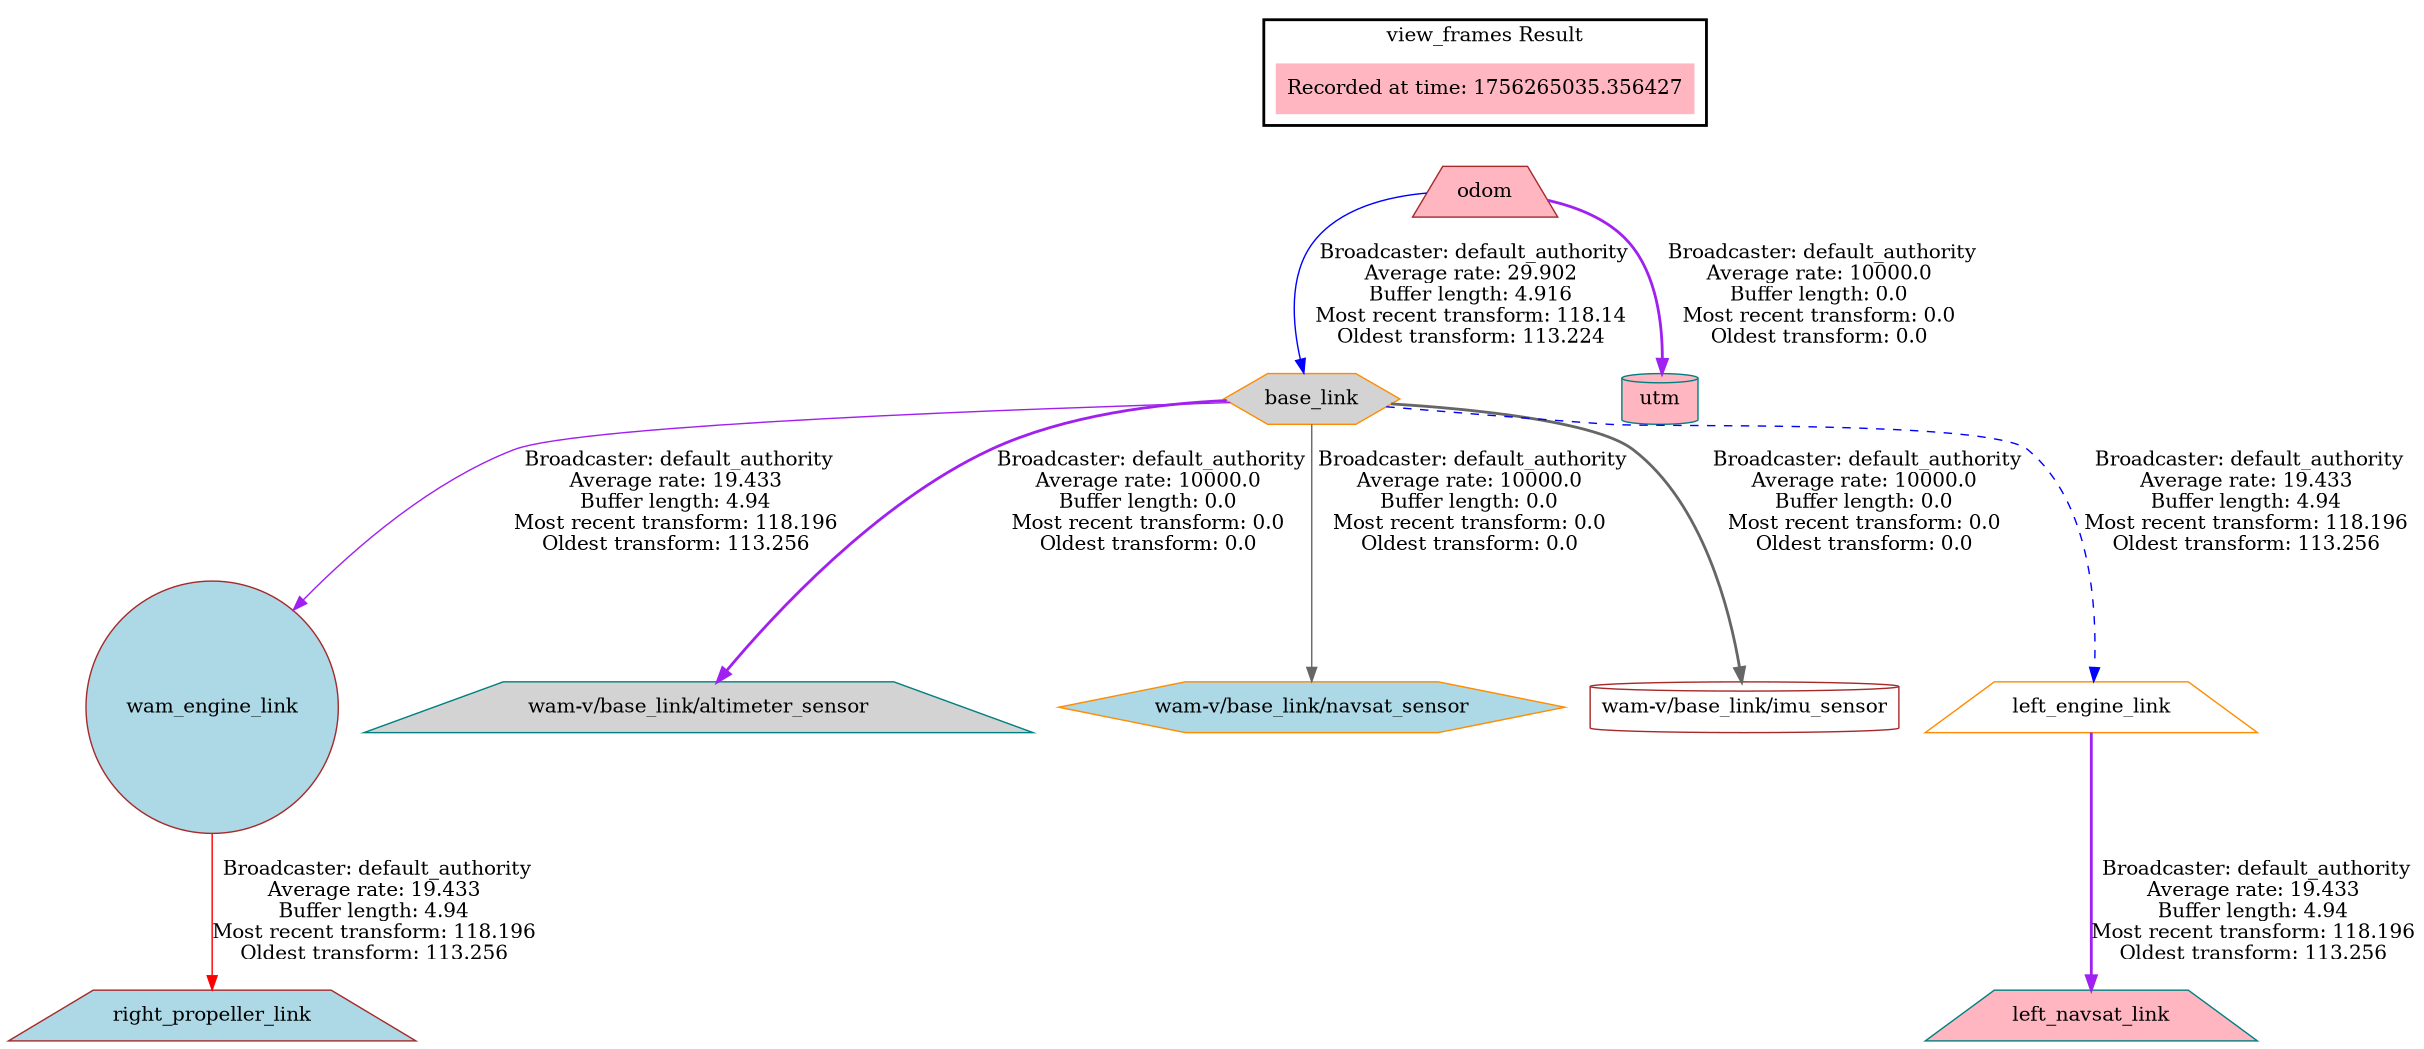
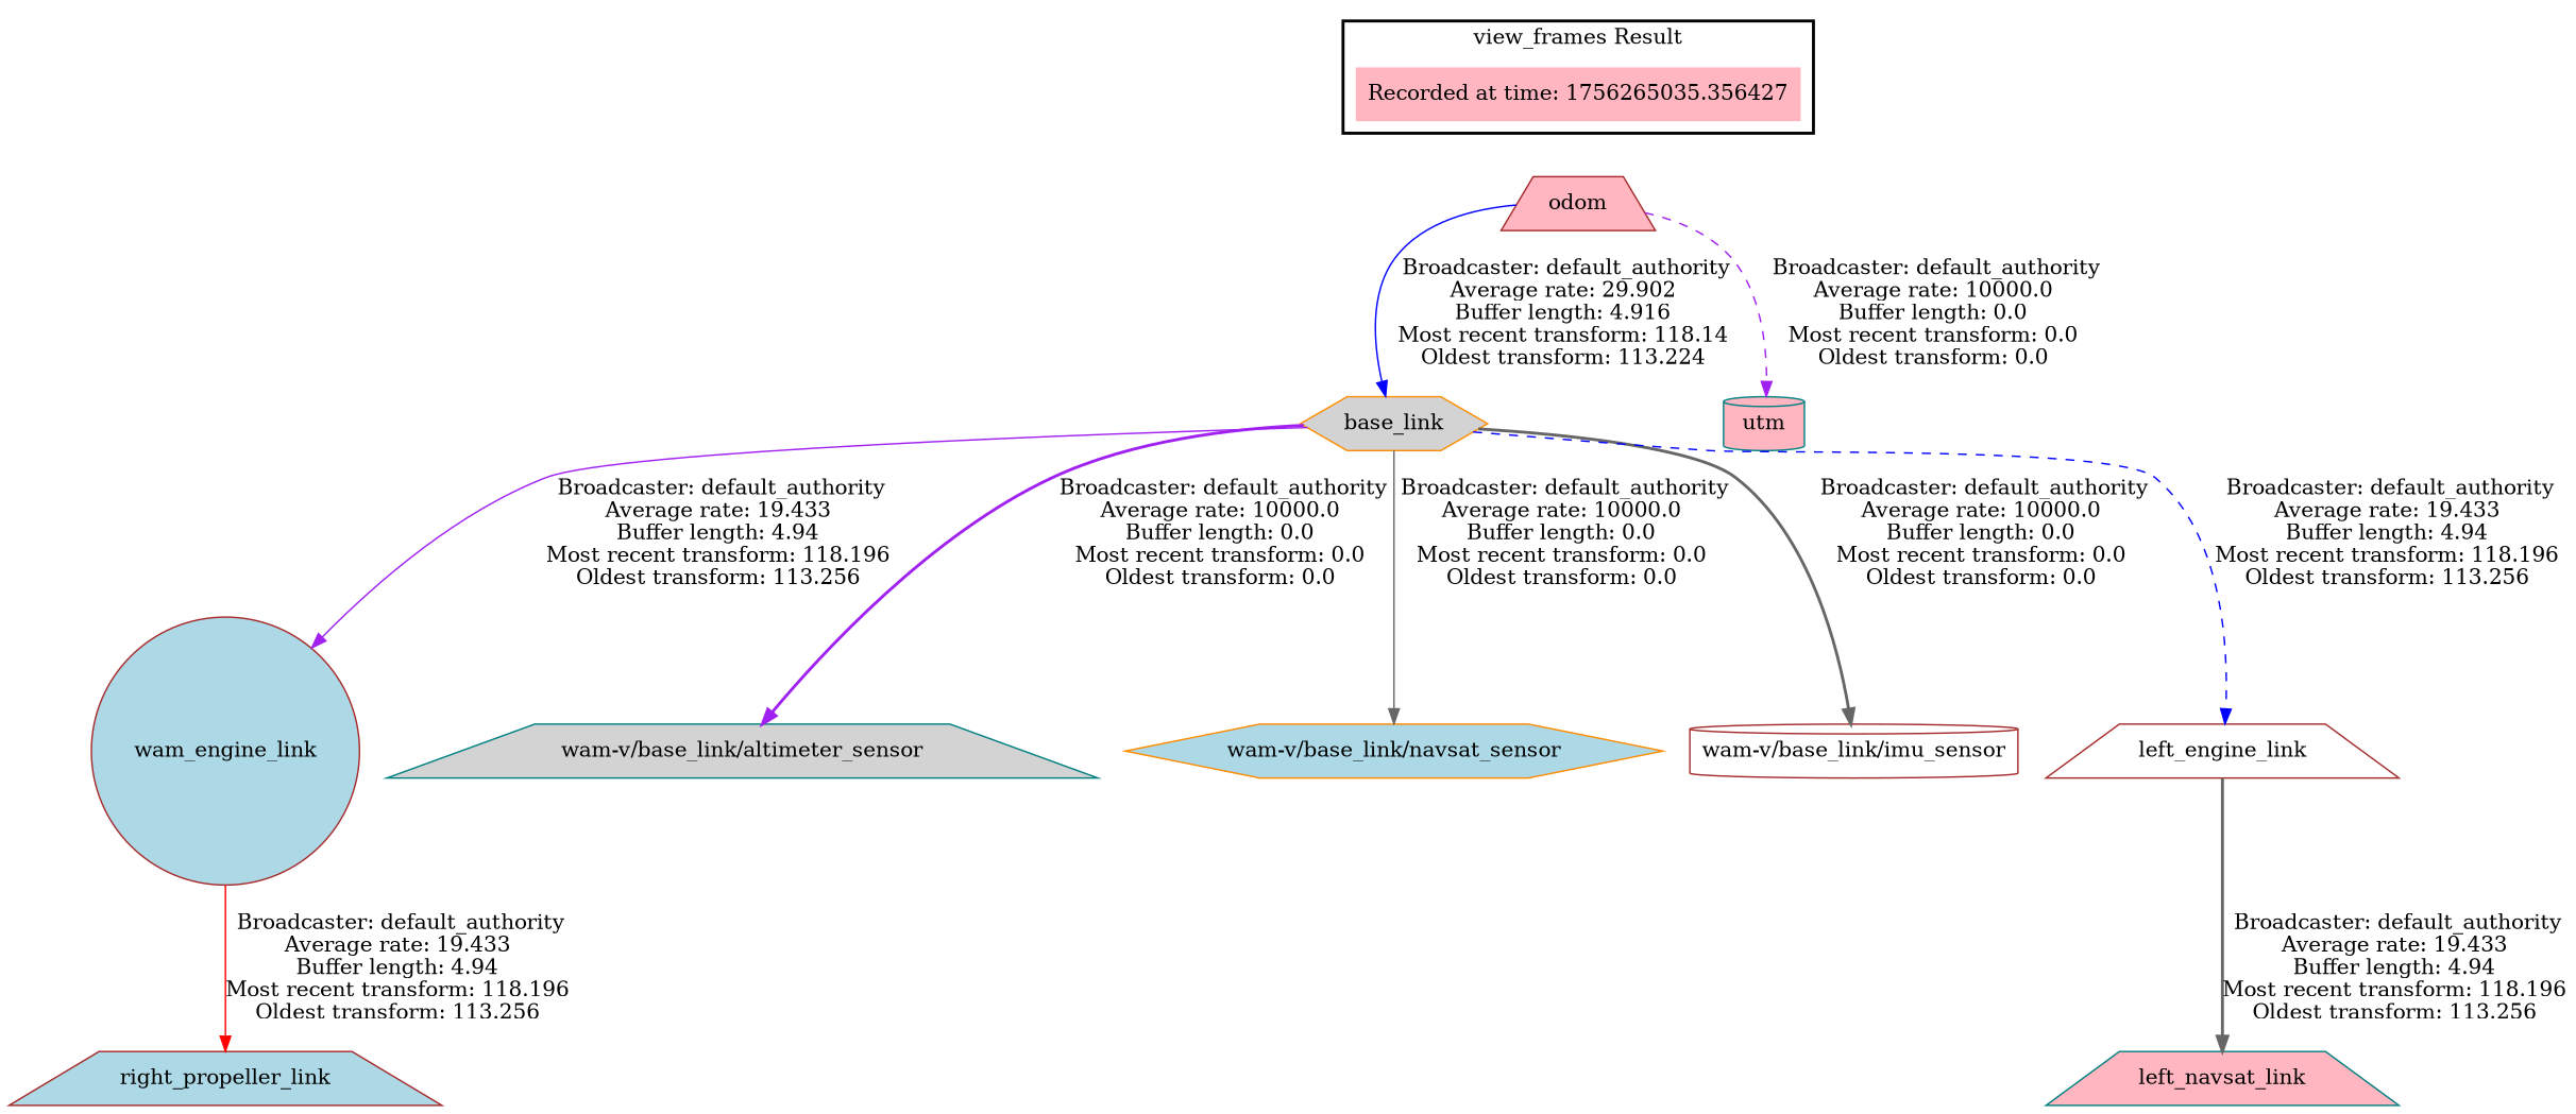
  digraph {
    node [color=darkorange fillcolor=lightpink shape=trapezium style=filled]
    edge [style=solid color=purple]
    "Recorded at time: 1756265035.356427" [shape=plaintext]
    odom [color=brown]
    base_link [fillcolor=lightgrey shape=hexagon]
    n4 [color=brown fillcolor=lightblue label=wam_engine_link shape=circle]
    "wam-v/base_link/altimeter_sensor" [color=teal fillcolor=lightgrey]
    "wam-v/base_link/navsat_sensor" [fillcolor=lightblue shape=hexagon]
    "wam-v/base_link/imu_sensor" [color=brown fillcolor=white shape=cylinder]
-   left_engine_link [fillcolor=white]
+   left_engine_link [color=brown fillcolor=white]
    right_propeller_link [color=brown fillcolor=lightblue]
    n10 [color=teal label=left_navsat_link]
    utm [color=teal shape=cylinder]
    subgraph cluster_1 {
      color=black
      label="view_frames Result"
      style=bold
      "Recorded at time: 1756265035.356427"
    }
    "Recorded at time: 1756265035.356427" -> odom [style=invis color=""]
    odom -> base_link [color=blue label=" Broadcaster: default_authority\nAverage rate: 29.902\nBuffer length: 4.916\nMost recent transform: 118.14\nOldest transform: 113.224\n"]
-   odom -> utm [label=" Broadcaster: default_authority\nAverage rate: 10000.0\nBuffer length: 0.0\nMost recent transform: 0.0\nOldest transform: 0.0\n" style=bold]
+   odom -> utm [label=" Broadcaster: default_authority\nAverage rate: 10000.0\nBuffer length: 0.0\nMost recent transform: 0.0\nOldest transform: 0.0\n" style=dashed]
    base_link -> n4 [label=" Broadcaster: default_authority\nAverage rate: 19.433\nBuffer length: 4.94\nMost recent transform: 118.196\nOldest transform: 113.256\n"]
    base_link -> "wam-v/base_link/altimeter_sensor" [label=" Broadcaster: default_authority\nAverage rate: 10000.0\nBuffer length: 0.0\nMost recent transform: 0.0\nOldest transform: 0.0\n" style=bold]
    base_link -> "wam-v/base_link/navsat_sensor" [color=gray40 label=" Broadcaster: default_authority\nAverage rate: 10000.0\nBuffer length: 0.0\nMost recent transform: 0.0\nOldest transform: 0.0\n"]
    base_link -> "wam-v/base_link/imu_sensor" [color=gray40 label=" Broadcaster: default_authority\nAverage rate: 10000.0\nBuffer length: 0.0\nMost recent transform: 0.0\nOldest transform: 0.0\n" style=bold]
    base_link -> left_engine_link [color=blue label=" Broadcaster: default_authority\nAverage rate: 19.433\nBuffer length: 4.94\nMost recent transform: 118.196\nOldest transform: 113.256\n" style=dashed]
    n4 -> right_propeller_link [color=red label=" Broadcaster: default_authority\nAverage rate: 19.433\nBuffer length: 4.94\nMost recent transform: 118.196\nOldest transform: 113.256\n"]
-   left_engine_link -> n10 [label=" Broadcaster: default_authority\nAverage rate: 19.433\nBuffer length: 4.94\nMost recent transform: 118.196\nOldest transform: 113.256\n" style=bold]
+   left_engine_link -> n10 [color=gray40 label=" Broadcaster: default_authority\nAverage rate: 19.433\nBuffer length: 4.94\nMost recent transform: 118.196\nOldest transform: 113.256\n" style=bold]
  }
